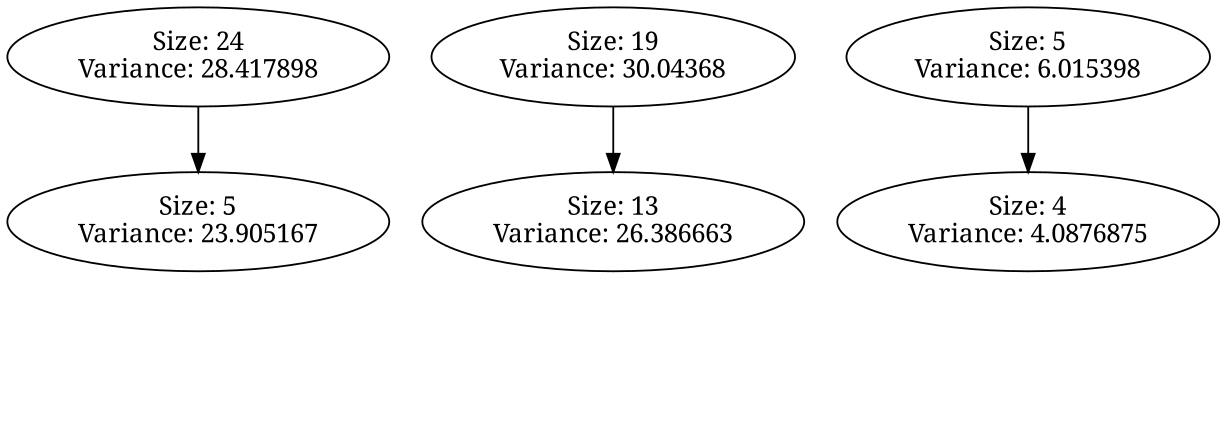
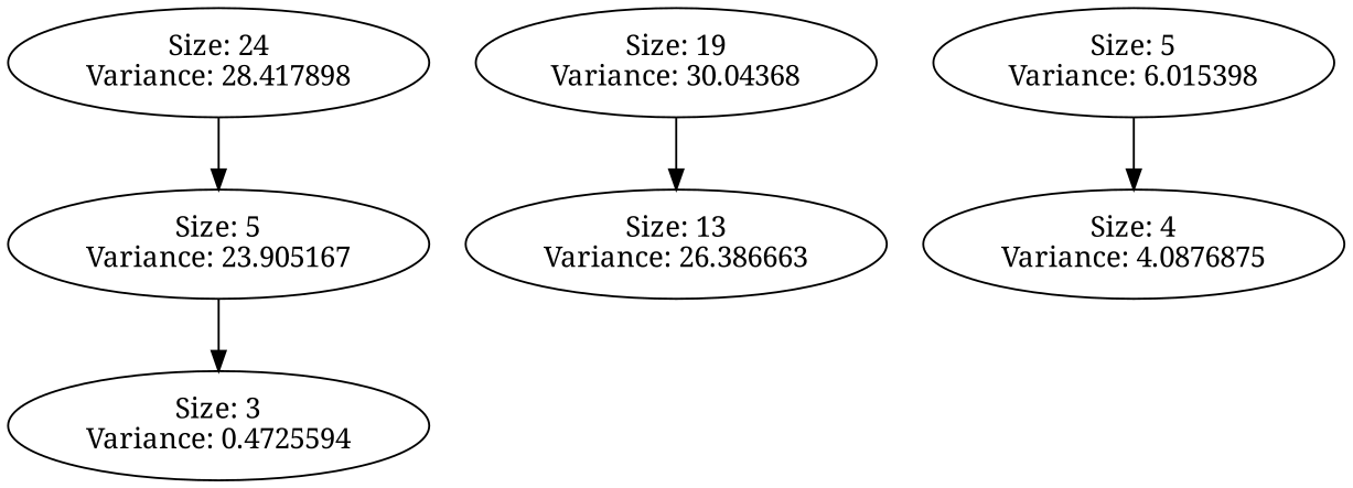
  digraph {
    L=1
    fontname="Noto Serif"
    node [fontname="Noto Serif"]
    edge [fontname="Noto Serif"]
    "Size: 24\nVariance: 28.417898"
    "Size: 5\nVariance: 23.905167"
    "Size: 19\nVariance: 30.04368"
    "Size: 13\nVariance: 26.386663"
+   "Size: 3\nVariance: 0.4725594"
    "Size: 5\nVariance: 6.015398"
    "Size: 4\nVariance: 4.0876875"
    "Size: 24\nVariance: 28.417898" -> "Size: 5\nVariance: 23.905167"
+   "Size: 5\nVariance: 23.905167" -> "Size: 3\nVariance: 0.4725594"
    "Size: 19\nVariance: 30.04368" -> "Size: 13\nVariance: 26.386663"
    "Size: 5\nVariance: 6.015398" -> "Size: 4\nVariance: 4.0876875"
  }
